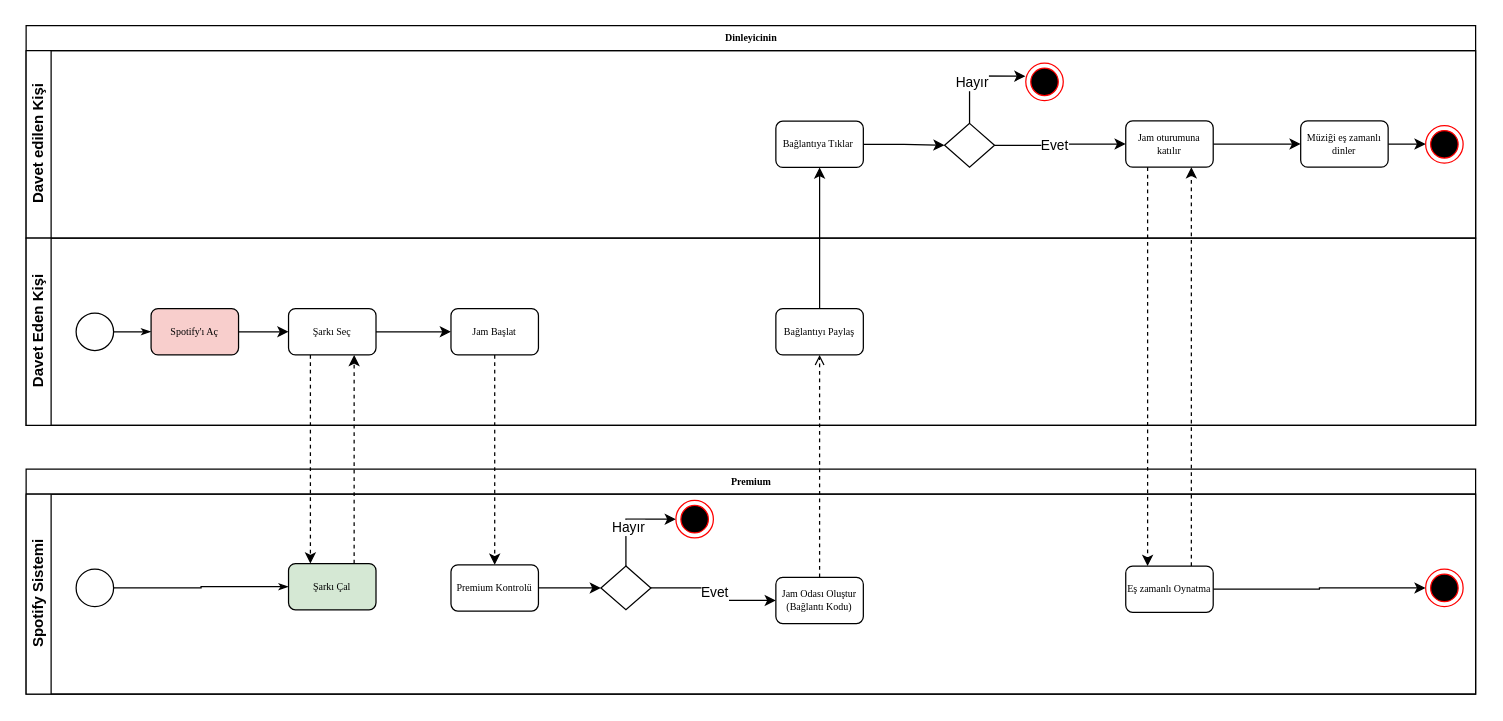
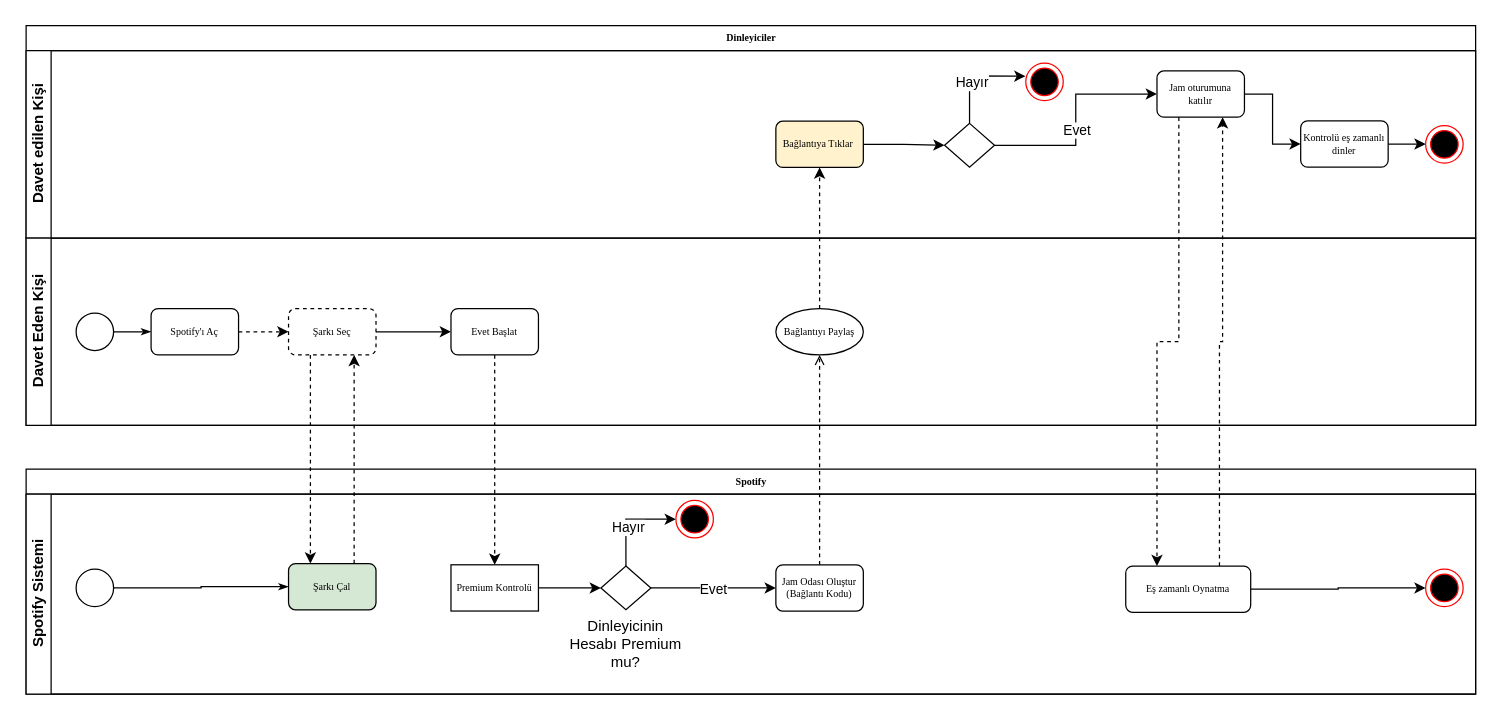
  <mxCell id="0" />
  <mxCell id="1" parent="0" />
- <mxCell id="2" value="Dinleyicinin" style="swimlane;html=1;childLayout=stackLayout;horizontal=1;startSize=20;horizontalStack=0;rounded=0;shadow=0;labelBackgroundColor=none;strokeWidth=1;fontFamily=Verdana;fontSize=8;align=center;" parent="1" vertex="1"><mxGeometry x="20" y="20" width="1160" height="320" as="geometry" /></mxCell>
+ <mxCell id="2" value="Dinleyiciler" style="swimlane;html=1;childLayout=stackLayout;horizontal=1;startSize=20;horizontalStack=0;rounded=0;shadow=0;labelBackgroundColor=none;strokeWidth=1;fontFamily=Verdana;fontSize=8;align=center;" parent="1" vertex="1"><mxGeometry x="20" y="20" width="1160" height="320" as="geometry" /></mxCell>
  <mxCell id="3" value="Davet edilen Kişi" style="swimlane;html=1;startSize=20;horizontal=0;" parent="2" vertex="1"><mxGeometry y="20" width="1160" height="150" as="geometry" /></mxCell>
  <mxCell id="4" style="edgeStyle=orthogonalEdgeStyle;rounded=0;orthogonalLoop=1;jettySize=auto;html=1;exitX=1;exitY=0.5;exitDx=0;exitDy=0;entryX=0;entryY=0.5;entryDx=0;entryDy=0;" parent="3" source="5" target="10" edge="1"><mxGeometry relative="1" as="geometry" /></mxCell>
- <mxCell id="5" value="Bağlantıya Tıklar&amp;nbsp;" style="rounded=1;whiteSpace=wrap;html=1;shadow=0;labelBackgroundColor=none;strokeWidth=1;fontFamily=Verdana;fontSize=8;align=center;" parent="3" vertex="1"><mxGeometry x="600" y="56.5" width="70" height="37" as="geometry" /></mxCell>
+ <mxCell id="5" value="Bağlantıya Tıklar&amp;nbsp;" style="rounded=1;whiteSpace=wrap;html=1;shadow=0;labelBackgroundColor=none;strokeWidth=1;fontFamily=Verdana;fontSize=8;align=center;fillColor=#fff2cc;" parent="3" vertex="1"><mxGeometry x="600" y="56.5" width="70" height="37" as="geometry" /></mxCell>
  <mxCell id="6" style="edgeStyle=orthogonalEdgeStyle;rounded=0;orthogonalLoop=1;jettySize=auto;html=1;exitX=1;exitY=0.5;exitDx=0;exitDy=0;entryX=0;entryY=0.5;entryDx=0;entryDy=0;" parent="3" source="10" target="13" edge="1"><mxGeometry relative="1" as="geometry"><mxPoint x="840" y="75.75" as="targetPoint" /></mxGeometry></mxCell>
  <mxCell id="7" value="Evet" style="edgeLabel;html=1;align=center;verticalAlign=middle;resizable=0;points=[];" parent="6" vertex="1" connectable="0"><mxGeometry x="-0.098" relative="1" as="geometry"><mxPoint as="offset" /></mxGeometry></mxCell>
  <mxCell id="8" value="" style="endArrow=classic;html=1;rounded=0;exitX=0.5;exitY=0;exitDx=0;exitDy=0;entryX=-0.008;entryY=0.349;entryDx=0;entryDy=0;entryPerimeter=0;" parent="3" target="11" edge="1"><mxGeometry width="50" height="50" relative="1" as="geometry"><mxPoint x="755" y="58.25" as="sourcePoint" /><mxPoint x="797.13" y="20.65" as="targetPoint" /><Array as="points"><mxPoint x="755" y="20.25" /></Array></mxGeometry></mxCell>
  <mxCell id="9" value="Hayır" style="edgeLabel;html=1;align=center;verticalAlign=middle;resizable=0;points=[];" parent="8" vertex="1" connectable="0"><mxGeometry x="-0.209" y="-1" relative="1" as="geometry"><mxPoint as="offset" /></mxGeometry></mxCell>
  <mxCell id="10" value="" style="rhombus;whiteSpace=wrap;html=1;" parent="3" vertex="1"><mxGeometry x="735" y="58.25" width="40" height="35" as="geometry" /></mxCell>
  <mxCell id="11" value="" style="ellipse;html=1;shape=endState;fillColor=#000000;strokeColor=#ff0000;" parent="3" vertex="1"><mxGeometry x="800" y="10" width="30" height="30" as="geometry" /></mxCell>
  <mxCell id="12" style="edgeStyle=orthogonalEdgeStyle;rounded=0;orthogonalLoop=1;jettySize=auto;html=1;exitX=1;exitY=0.5;exitDx=0;exitDy=0;entryX=0;entryY=0.5;entryDx=0;entryDy=0;" parent="3" source="13" target="15" edge="1"><mxGeometry relative="1" as="geometry"><mxPoint x="1010" y="75" as="targetPoint" /></mxGeometry></mxCell>
- <mxCell id="13" value="Jam oturumuna katılır" style="rounded=1;whiteSpace=wrap;html=1;shadow=0;labelBackgroundColor=none;strokeWidth=1;fontFamily=Verdana;fontSize=8;align=center;" parent="3" vertex="1"><mxGeometry x="880" y="56.25" width="70" height="37" as="geometry" /></mxCell>
+ <mxCell id="13" value="Jam oturumuna katılır" style="rounded=1;whiteSpace=wrap;html=1;shadow=0;labelBackgroundColor=none;strokeWidth=1;fontFamily=Verdana;fontSize=8;align=center;" parent="3" vertex="1"><mxGeometry x="905" y="16.25" width="70" height="37" as="geometry" /></mxCell>
  <mxCell id="14" style="edgeStyle=orthogonalEdgeStyle;rounded=0;orthogonalLoop=1;jettySize=auto;html=1;exitX=1;exitY=0.5;exitDx=0;exitDy=0;" parent="3" source="15" edge="1"><mxGeometry relative="1" as="geometry"><mxPoint x="1120" y="74.818" as="targetPoint" /></mxGeometry></mxCell>
- <mxCell id="15" value="Müziği eş zamanlı dinler" style="rounded=1;whiteSpace=wrap;html=1;shadow=0;labelBackgroundColor=none;strokeWidth=1;fontFamily=Verdana;fontSize=8;align=center;" parent="3" vertex="1"><mxGeometry x="1020" y="56.25" width="70" height="37" as="geometry" /></mxCell>
+ <mxCell id="15" value="Kontrolü eş zamanlı dinler" style="rounded=1;whiteSpace=wrap;html=1;shadow=0;labelBackgroundColor=none;strokeWidth=1;fontFamily=Verdana;fontSize=8;align=center;" parent="3" vertex="1"><mxGeometry x="1020" y="56.25" width="70" height="37" as="geometry" /></mxCell>
  <mxCell id="16" value="" style="ellipse;html=1;shape=endState;fillColor=#000000;strokeColor=#ff0000;" parent="3" vertex="1"><mxGeometry x="1120" y="60" width="30" height="30" as="geometry" /></mxCell>
  <mxCell id="17" value="Davet Eden Kişi" style="swimlane;html=1;startSize=20;horizontal=0;" parent="2" vertex="1"><mxGeometry y="170" width="1160" height="150" as="geometry" /></mxCell>
  <mxCell id="18" style="edgeStyle=orthogonalEdgeStyle;rounded=0;html=1;labelBackgroundColor=none;startArrow=none;startFill=0;startSize=5;endArrow=classicThin;endFill=1;endSize=5;jettySize=auto;orthogonalLoop=1;strokeWidth=1;fontFamily=Verdana;fontSize=8" parent="17" source="19" target="21" edge="1"><mxGeometry relative="1" as="geometry" /></mxCell>
  <mxCell id="19" value="" style="ellipse;whiteSpace=wrap;html=1;rounded=0;shadow=0;labelBackgroundColor=none;strokeWidth=1;fontFamily=Verdana;fontSize=8;align=center;" parent="17" vertex="1"><mxGeometry x="40" y="60" width="30" height="30" as="geometry" /></mxCell>
- <mxCell id="20" style="edgeStyle=orthogonalEdgeStyle;rounded=0;orthogonalLoop=1;jettySize=auto;html=1;exitX=1;exitY=0.5;exitDx=0;exitDy=0;entryX=0;entryY=0.5;entryDx=0;entryDy=0;" parent="17" source="21" target="23" edge="1"><mxGeometry relative="1" as="geometry" /></mxCell>
- <mxCell id="21" value="Spotify'ı Aç" style="rounded=1;whiteSpace=wrap;html=1;shadow=0;labelBackgroundColor=none;strokeWidth=1;fontFamily=Verdana;fontSize=8;align=center;fillColor=#f8cecc;" parent="17" vertex="1"><mxGeometry x="100" y="56.5" width="70" height="37" as="geometry" /></mxCell>
+ <mxCell id="20" style="edgeStyle=orthogonalEdgeStyle;rounded=0;orthogonalLoop=1;jettySize=auto;html=1;exitX=1;exitY=0.5;exitDx=0;exitDy=0;entryX=0;entryY=0.5;entryDx=0;entryDy=0;dashed=1;" parent="17" source="21" target="23" edge="1"><mxGeometry relative="1" as="geometry" /></mxCell>
+ <mxCell id="21" value="Spotify'ı Aç" style="rounded=1;whiteSpace=wrap;html=1;shadow=0;labelBackgroundColor=none;strokeWidth=1;fontFamily=Verdana;fontSize=8;align=center;" parent="17" vertex="1"><mxGeometry x="100" y="56.5" width="70" height="37" as="geometry" /></mxCell>
  <mxCell id="22" style="edgeStyle=orthogonalEdgeStyle;rounded=0;orthogonalLoop=1;jettySize=auto;html=1;entryX=0;entryY=0.5;entryDx=0;entryDy=0;" parent="17" source="23" target="24" edge="1"><mxGeometry relative="1" as="geometry"><mxPoint x="310" y="75" as="targetPoint" /></mxGeometry></mxCell>
- <mxCell id="23" value="Şarkı Seç" style="rounded=1;whiteSpace=wrap;html=1;shadow=0;labelBackgroundColor=none;strokeWidth=1;fontFamily=Verdana;fontSize=8;align=center;" parent="17" vertex="1"><mxGeometry x="210" y="56.5" width="70" height="37" as="geometry" /></mxCell>
- <mxCell id="24" value="Jam Başlat" style="rounded=1;whiteSpace=wrap;html=1;shadow=0;labelBackgroundColor=none;strokeWidth=1;fontFamily=Verdana;fontSize=8;align=center;" parent="17" vertex="1"><mxGeometry x="340" y="56.5" width="70" height="37" as="geometry" /></mxCell>
- <mxCell id="25" value="Bağlantıyı Paylaş" style="rounded=1;whiteSpace=wrap;html=1;shadow=0;labelBackgroundColor=none;strokeWidth=1;fontFamily=Verdana;fontSize=8;align=center;" parent="17" vertex="1"><mxGeometry x="600" y="56.5" width="70" height="37" as="geometry" /></mxCell>
- <mxCell id="26" style="edgeStyle=orthogonalEdgeStyle;rounded=0;orthogonalLoop=1;jettySize=auto;html=1;entryX=0.5;entryY=1;entryDx=0;entryDy=0;dashed=0;" parent="2" source="25" target="5" edge="1"><mxGeometry relative="1" as="geometry" /></mxCell>
- <mxCell id="27" value="Premium" style="swimlane;html=1;childLayout=stackLayout;horizontal=1;startSize=20;horizontalStack=0;rounded=0;shadow=0;labelBackgroundColor=none;strokeWidth=1;fontFamily=Verdana;fontSize=8;align=center;" parent="1" vertex="1"><mxGeometry x="20" y="375" width="1160" height="180" as="geometry" /></mxCell>
+ <mxCell id="23" value="Şarkı Seç" style="rounded=1;whiteSpace=wrap;html=1;shadow=0;labelBackgroundColor=none;strokeWidth=1;fontFamily=Verdana;fontSize=8;align=center;dashed=1;" parent="17" vertex="1"><mxGeometry x="210" y="56.5" width="70" height="37" as="geometry" /></mxCell>
+ <mxCell id="24" value="Evet Başlat" style="rounded=1;whiteSpace=wrap;html=1;shadow=0;labelBackgroundColor=none;strokeWidth=1;fontFamily=Verdana;fontSize=8;align=center;" parent="17" vertex="1"><mxGeometry x="340" y="56.5" width="70" height="37" as="geometry" /></mxCell>
+ <mxCell id="25" value="Bağlantıyı Paylaş" style="ellipse;whiteSpace=wrap;html=1;shadow=0;labelBackgroundColor=none;strokeWidth=1;fontFamily=Verdana;fontSize=8;align=center;" parent="17" vertex="1"><mxGeometry x="600" y="56.5" width="70" height="37" as="geometry" /></mxCell>
+ <mxCell id="26" style="edgeStyle=orthogonalEdgeStyle;rounded=0;orthogonalLoop=1;jettySize=auto;html=1;entryX=0.5;entryY=1;entryDx=0;entryDy=0;dashed=1;" parent="2" source="25" target="5" edge="1"><mxGeometry relative="1" as="geometry" /></mxCell>
+ <mxCell id="27" value="Spotify" style="swimlane;html=1;childLayout=stackLayout;horizontal=1;startSize=20;horizontalStack=0;rounded=0;shadow=0;labelBackgroundColor=none;strokeWidth=1;fontFamily=Verdana;fontSize=8;align=center;" parent="1" vertex="1"><mxGeometry x="20" y="375" width="1160" height="180" as="geometry" /></mxCell>
  <mxCell id="28" value="Spotify Sistemi" style="swimlane;html=1;startSize=20;horizontal=0;" parent="27" vertex="1"><mxGeometry y="20" width="1160" height="160" as="geometry" /></mxCell>
  <mxCell id="29" style="edgeStyle=orthogonalEdgeStyle;rounded=0;html=1;labelBackgroundColor=none;startArrow=none;startFill=0;startSize=5;endArrow=classicThin;endFill=1;endSize=5;jettySize=auto;orthogonalLoop=1;strokeWidth=1;fontFamily=Verdana;fontSize=8;entryX=0;entryY=0.5;entryDx=0;entryDy=0;" parent="28" source="30" target="41" edge="1"><mxGeometry relative="1" as="geometry"><mxPoint x="120" y="75" as="targetPoint" /></mxGeometry></mxCell>
  <mxCell id="30" value="" style="ellipse;whiteSpace=wrap;html=1;rounded=0;shadow=0;labelBackgroundColor=none;strokeWidth=1;fontFamily=Verdana;fontSize=8;align=center;" parent="28" vertex="1"><mxGeometry x="40" y="60" width="30" height="30" as="geometry" /></mxCell>
- <mxCell id="31" value="Premium Kontrolü" style="rounded=1;whiteSpace=wrap;html=1;shadow=0;labelBackgroundColor=none;strokeWidth=1;fontFamily=Verdana;fontSize=8;align=center;" parent="28" vertex="1"><mxGeometry x="340" y="56.5" width="70" height="37" as="geometry" /></mxCell>
+ <mxCell id="31" value="Premium Kontrolü" style="whiteSpace=wrap;html=1;shadow=0;labelBackgroundColor=none;strokeWidth=1;fontFamily=Verdana;fontSize=8;align=center;rounded=0;" parent="28" vertex="1"><mxGeometry x="340" y="56.5" width="70" height="37" as="geometry" /></mxCell>
  <mxCell id="32" style="edgeStyle=orthogonalEdgeStyle;rounded=0;orthogonalLoop=1;jettySize=auto;html=1;exitX=1;exitY=0.5;exitDx=0;exitDy=0;entryX=0;entryY=0.5;entryDx=0;entryDy=0;" parent="28" source="34" target="38" edge="1"><mxGeometry relative="1" as="geometry"><mxPoint x="560" y="75.167" as="targetPoint" /></mxGeometry></mxCell>
  <mxCell id="33" value="Evet" style="edgeLabel;html=1;align=center;verticalAlign=middle;resizable=0;points=[];" parent="32" vertex="1" connectable="0"><mxGeometry x="-0.028" relative="1" as="geometry"><mxPoint as="offset" /></mxGeometry></mxCell>
  <mxCell id="34" value="" style="rhombus;whiteSpace=wrap;html=1;" parent="28" vertex="1"><mxGeometry x="460" y="57.5" width="40" height="35" as="geometry" /></mxCell>
  <mxCell id="35" style="edgeStyle=orthogonalEdgeStyle;rounded=0;orthogonalLoop=1;jettySize=auto;html=1;exitX=1;exitY=0.5;exitDx=0;exitDy=0;entryX=0;entryY=0.5;entryDx=0;entryDy=0;" parent="28" source="31" target="34" edge="1"><mxGeometry relative="1" as="geometry" /></mxCell>
  <mxCell id="36" value="" style="endArrow=classic;html=1;rounded=0;exitX=0.5;exitY=0;exitDx=0;exitDy=0;entryX=0;entryY=0.5;entryDx=0;entryDy=0;" parent="28" source="34" edge="1"><mxGeometry width="50" height="50" relative="1" as="geometry"><mxPoint x="380" y="65" as="sourcePoint" /><mxPoint x="520" y="20" as="targetPoint" /><Array as="points"><mxPoint x="480" y="20" /></Array></mxGeometry></mxCell>
  <mxCell id="37" value="Hayır" style="edgeLabel;html=1;align=center;verticalAlign=middle;resizable=0;points=[];" parent="36" vertex="1" connectable="0"><mxGeometry x="-0.209" y="-1" relative="1" as="geometry"><mxPoint as="offset" /></mxGeometry></mxCell>
- <mxCell id="38" value="Jam Odası Oluştur&lt;div&gt;(Bağlantı Kodu)&lt;/div&gt;" style="rounded=1;whiteSpace=wrap;html=1;shadow=0;labelBackgroundColor=none;strokeWidth=1;fontFamily=Verdana;fontSize=8;align=center;" parent="28" vertex="1"><mxGeometry x="600" y="66.5" width="70" height="37" as="geometry" /></mxCell>
+ <mxCell id="38" value="Jam Odası Oluştur&lt;div&gt;(Bağlantı Kodu)&lt;/div&gt;" style="rounded=1;whiteSpace=wrap;html=1;shadow=0;labelBackgroundColor=none;strokeWidth=1;fontFamily=Verdana;fontSize=8;align=center;" parent="28" vertex="1"><mxGeometry x="600" y="56.5" width="70" height="37" as="geometry" /></mxCell>
  <mxCell id="39" style="edgeStyle=orthogonalEdgeStyle;rounded=0;orthogonalLoop=1;jettySize=auto;html=1;entryX=0;entryY=0.5;entryDx=0;entryDy=0;" parent="28" source="40" target="43" edge="1"><mxGeometry relative="1" as="geometry"><mxPoint x="890" y="75" as="targetPoint" /></mxGeometry></mxCell>
- <mxCell id="40" value="Eş zamanlı Oynatma" style="rounded=1;whiteSpace=wrap;html=1;shadow=0;labelBackgroundColor=none;strokeWidth=1;fontFamily=Verdana;fontSize=8;align=center;" parent="28" vertex="1"><mxGeometry x="880" y="57.5" width="70" height="37" as="geometry" /></mxCell>
+ <mxCell id="40" value="Eş zamanlı Oynatma" style="rounded=1;whiteSpace=wrap;html=1;shadow=0;labelBackgroundColor=none;strokeWidth=1;fontFamily=Verdana;fontSize=8;align=center;" parent="28" vertex="1"><mxGeometry x="880" y="57.5" width="100" height="37" as="geometry" /></mxCell>
  <mxCell id="41" value="Şarkı Çal" style="rounded=1;whiteSpace=wrap;html=1;shadow=0;labelBackgroundColor=none;strokeWidth=1;fontFamily=Verdana;fontSize=8;align=center;fillColor=#d5e8d4;" parent="28" vertex="1"><mxGeometry x="210" y="55.5" width="70" height="37" as="geometry" /></mxCell>
+ <mxCell id="42" value="Dinleyicinin Hesabı Premium mu?" style="text;html=1;align=center;verticalAlign=middle;whiteSpace=wrap;rounded=0;" parent="28" vertex="1"><mxGeometry x="430" y="105" width="100" height="30" as="geometry" /></mxCell>
  <mxCell id="43" value="" style="ellipse;html=1;shape=endState;fillColor=#000000;strokeColor=#ff0000;" parent="28" vertex="1"><mxGeometry x="1120" y="60" width="30" height="30" as="geometry" /></mxCell>
  <mxCell id="44" value="" style="ellipse;html=1;shape=endState;fillColor=#000000;strokeColor=#ff0000;" parent="28" vertex="1"><mxGeometry x="520" y="5" width="30" height="30" as="geometry" /></mxCell>
  <mxCell id="45" value="" style="endArrow=classic;html=1;rounded=0;exitX=0.5;exitY=1;exitDx=0;exitDy=0;entryX=0.5;entryY=0;entryDx=0;entryDy=0;dashed=1;" parent="1" source="24" target="31" edge="1"><mxGeometry width="50" height="50" relative="1" as="geometry"><mxPoint x="190" y="470" as="sourcePoint" /><mxPoint x="240" y="420" as="targetPoint" /><Array as="points"><mxPoint x="395" y="310" /></Array></mxGeometry></mxCell>
  <mxCell id="46" style="edgeStyle=orthogonalEdgeStyle;rounded=0;orthogonalLoop=1;jettySize=auto;html=1;entryX=0.5;entryY=1;entryDx=0;entryDy=0;dashed=1;endArrow=open;" parent="1" source="38" target="25" edge="1"><mxGeometry relative="1" as="geometry" /></mxCell>
  <mxCell id="47" style="edgeStyle=orthogonalEdgeStyle;rounded=0;orthogonalLoop=1;jettySize=auto;html=1;exitX=0.25;exitY=1;exitDx=0;exitDy=0;entryX=0.25;entryY=0;entryDx=0;entryDy=0;dashed=1;" parent="1" source="23" target="41" edge="1"><mxGeometry relative="1" as="geometry" /></mxCell>
  <mxCell id="48" style="edgeStyle=orthogonalEdgeStyle;rounded=0;orthogonalLoop=1;jettySize=auto;html=1;exitX=0.75;exitY=0;exitDx=0;exitDy=0;entryX=0.75;entryY=1;entryDx=0;entryDy=0;dashed=1;" parent="1" source="41" target="23" edge="1"><mxGeometry relative="1" as="geometry" /></mxCell>
  <mxCell id="49" style="edgeStyle=orthogonalEdgeStyle;rounded=0;orthogonalLoop=1;jettySize=auto;html=1;exitX=0.25;exitY=1;exitDx=0;exitDy=0;entryX=0.25;entryY=0;entryDx=0;entryDy=0;dashed=1;" edge="1" parent="1" source="13" target="40"><mxGeometry relative="1" as="geometry" /></mxCell>
  <mxCell id="50" style="edgeStyle=orthogonalEdgeStyle;rounded=0;orthogonalLoop=1;jettySize=auto;html=1;exitX=0.75;exitY=0;exitDx=0;exitDy=0;entryX=0.75;entryY=1;entryDx=0;entryDy=0;dashed=1;" edge="1" parent="1" source="40" target="13"><mxGeometry relative="1" as="geometry" /></mxCell>
